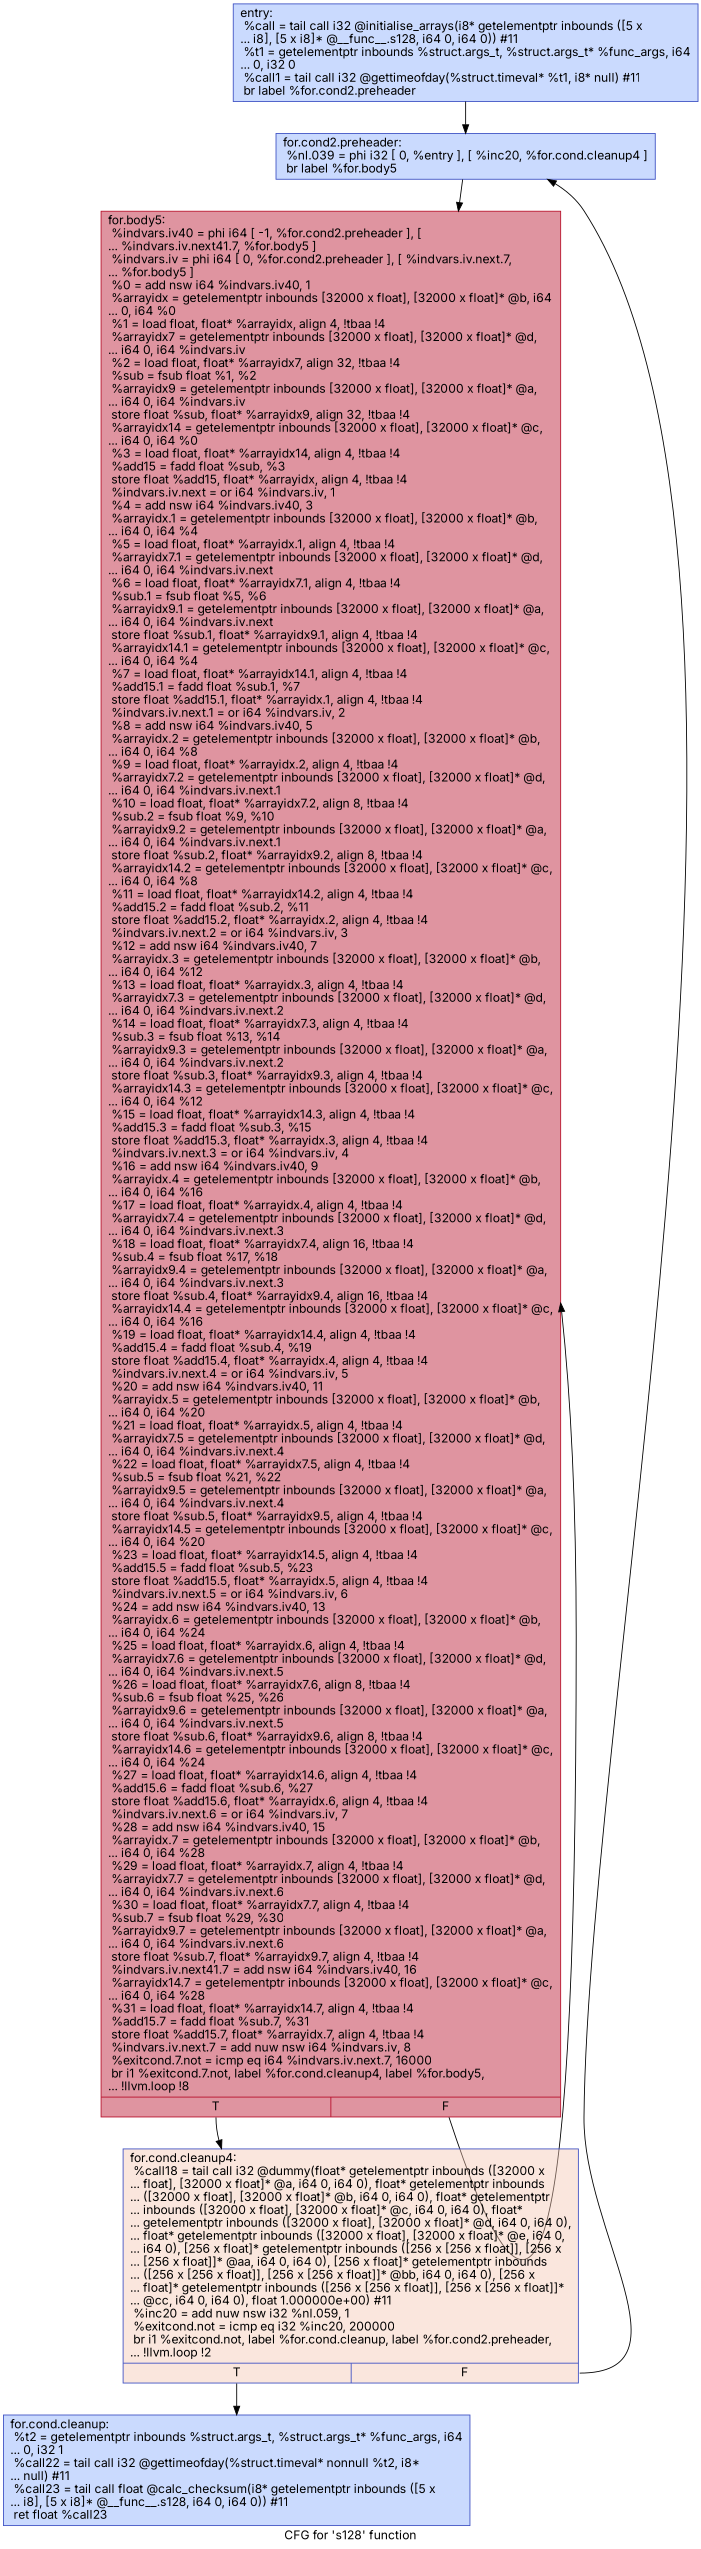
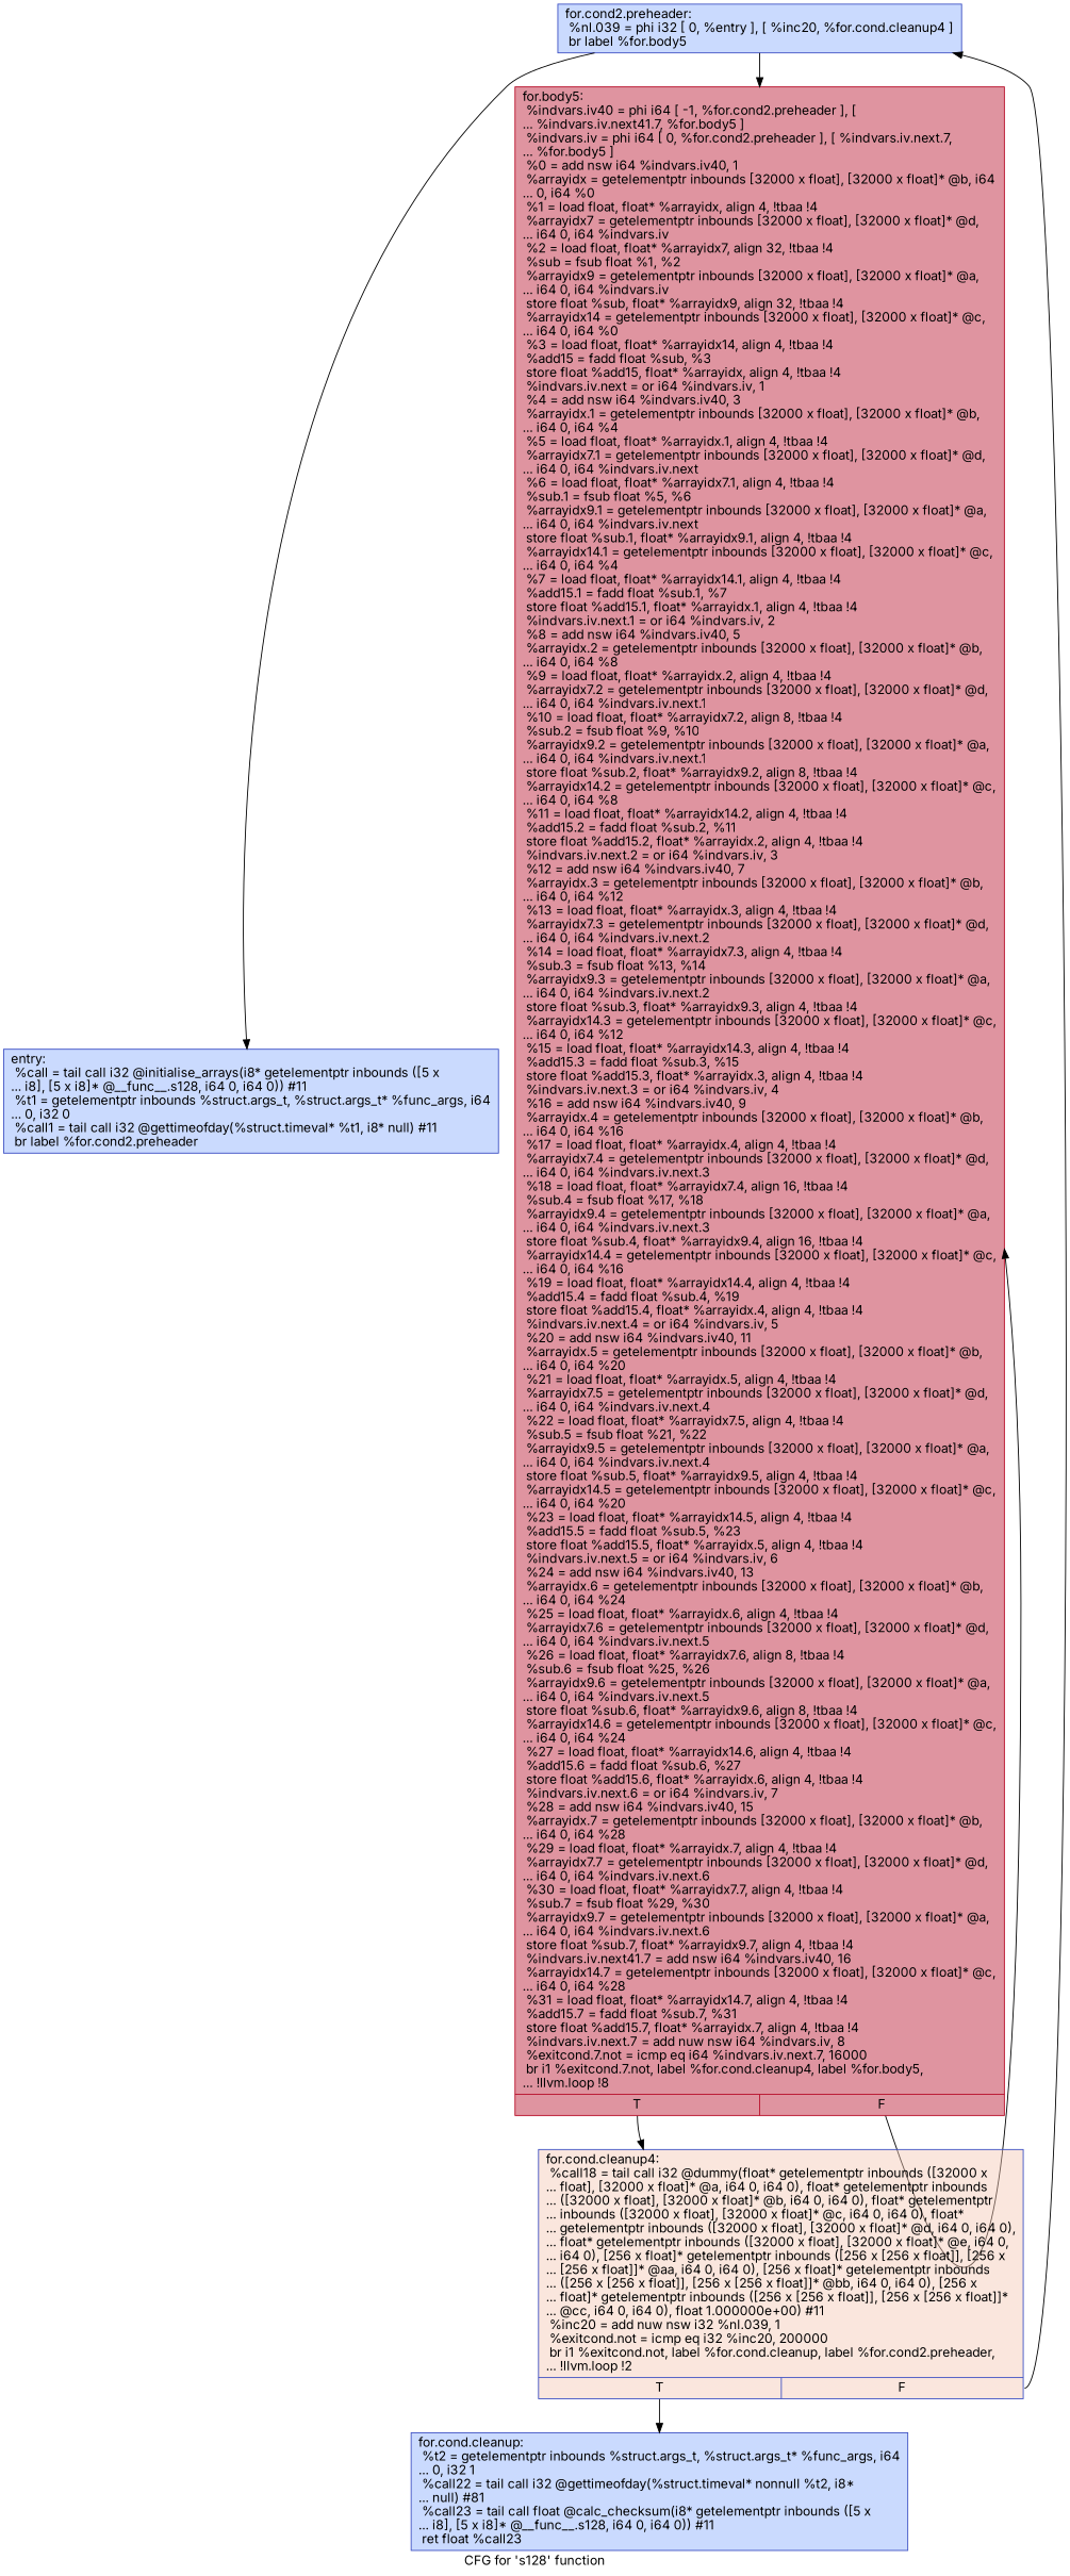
  digraph {
    fontname=Inter
    label="CFG for 's128' function"
    node [color="#3d50c3ff" fillcolor="#88abfd70" fontname=Inter shape=record style=filled]
    edge [fontname=Inter]
    n1 [label="{entry:\l  %call = tail call i32 @initialise_arrays(i8* getelementptr inbounds ([5 x\l... i8], [5 x i8]* @__func__.s128, i64 0, i64 0)) #11\l  %t1 = getelementptr inbounds %struct.args_t, %struct.args_t* %func_args, i64\l... 0, i32 0\l  %call1 = tail call i32 @gettimeofday(%struct.timeval* %t1, i8* null) #11\l  br label %for.cond2.preheader\l}"]
    n2 [label="{for.cond2.preheader:                              \l  %nl.039 = phi i32 [ 0, %entry ], [ %inc20, %for.cond.cleanup4 ]\l  br label %for.body5\l}"]
    n3 [color="#b70d28ff" fillcolor="#b70d2870" label="{for.body5:                                        \l  %indvars.iv40 = phi i64 [ -1, %for.cond2.preheader ], [\l... %indvars.iv.next41.7, %for.body5 ]\l  %indvars.iv = phi i64 [ 0, %for.cond2.preheader ], [ %indvars.iv.next.7,\l... %for.body5 ]\l  %0 = add nsw i64 %indvars.iv40, 1\l  %arrayidx = getelementptr inbounds [32000 x float], [32000 x float]* @b, i64\l... 0, i64 %0\l  %1 = load float, float* %arrayidx, align 4, !tbaa !4\l  %arrayidx7 = getelementptr inbounds [32000 x float], [32000 x float]* @d,\l... i64 0, i64 %indvars.iv\l  %2 = load float, float* %arrayidx7, align 32, !tbaa !4\l  %sub = fsub float %1, %2\l  %arrayidx9 = getelementptr inbounds [32000 x float], [32000 x float]* @a,\l... i64 0, i64 %indvars.iv\l  store float %sub, float* %arrayidx9, align 32, !tbaa !4\l  %arrayidx14 = getelementptr inbounds [32000 x float], [32000 x float]* @c,\l... i64 0, i64 %0\l  %3 = load float, float* %arrayidx14, align 4, !tbaa !4\l  %add15 = fadd float %sub, %3\l  store float %add15, float* %arrayidx, align 4, !tbaa !4\l  %indvars.iv.next = or i64 %indvars.iv, 1\l  %4 = add nsw i64 %indvars.iv40, 3\l  %arrayidx.1 = getelementptr inbounds [32000 x float], [32000 x float]* @b,\l... i64 0, i64 %4\l  %5 = load float, float* %arrayidx.1, align 4, !tbaa !4\l  %arrayidx7.1 = getelementptr inbounds [32000 x float], [32000 x float]* @d,\l... i64 0, i64 %indvars.iv.next\l  %6 = load float, float* %arrayidx7.1, align 4, !tbaa !4\l  %sub.1 = fsub float %5, %6\l  %arrayidx9.1 = getelementptr inbounds [32000 x float], [32000 x float]* @a,\l... i64 0, i64 %indvars.iv.next\l  store float %sub.1, float* %arrayidx9.1, align 4, !tbaa !4\l  %arrayidx14.1 = getelementptr inbounds [32000 x float], [32000 x float]* @c,\l... i64 0, i64 %4\l  %7 = load float, float* %arrayidx14.1, align 4, !tbaa !4\l  %add15.1 = fadd float %sub.1, %7\l  store float %add15.1, float* %arrayidx.1, align 4, !tbaa !4\l  %indvars.iv.next.1 = or i64 %indvars.iv, 2\l  %8 = add nsw i64 %indvars.iv40, 5\l  %arrayidx.2 = getelementptr inbounds [32000 x float], [32000 x float]* @b,\l... i64 0, i64 %8\l  %9 = load float, float* %arrayidx.2, align 4, !tbaa !4\l  %arrayidx7.2 = getelementptr inbounds [32000 x float], [32000 x float]* @d,\l... i64 0, i64 %indvars.iv.next.1\l  %10 = load float, float* %arrayidx7.2, align 8, !tbaa !4\l  %sub.2 = fsub float %9, %10\l  %arrayidx9.2 = getelementptr inbounds [32000 x float], [32000 x float]* @a,\l... i64 0, i64 %indvars.iv.next.1\l  store float %sub.2, float* %arrayidx9.2, align 8, !tbaa !4\l  %arrayidx14.2 = getelementptr inbounds [32000 x float], [32000 x float]* @c,\l... i64 0, i64 %8\l  %11 = load float, float* %arrayidx14.2, align 4, !tbaa !4\l  %add15.2 = fadd float %sub.2, %11\l  store float %add15.2, float* %arrayidx.2, align 4, !tbaa !4\l  %indvars.iv.next.2 = or i64 %indvars.iv, 3\l  %12 = add nsw i64 %indvars.iv40, 7\l  %arrayidx.3 = getelementptr inbounds [32000 x float], [32000 x float]* @b,\l... i64 0, i64 %12\l  %13 = load float, float* %arrayidx.3, align 4, !tbaa !4\l  %arrayidx7.3 = getelementptr inbounds [32000 x float], [32000 x float]* @d,\l... i64 0, i64 %indvars.iv.next.2\l  %14 = load float, float* %arrayidx7.3, align 4, !tbaa !4\l  %sub.3 = fsub float %13, %14\l  %arrayidx9.3 = getelementptr inbounds [32000 x float], [32000 x float]* @a,\l... i64 0, i64 %indvars.iv.next.2\l  store float %sub.3, float* %arrayidx9.3, align 4, !tbaa !4\l  %arrayidx14.3 = getelementptr inbounds [32000 x float], [32000 x float]* @c,\l... i64 0, i64 %12\l  %15 = load float, float* %arrayidx14.3, align 4, !tbaa !4\l  %add15.3 = fadd float %sub.3, %15\l  store float %add15.3, float* %arrayidx.3, align 4, !tbaa !4\l  %indvars.iv.next.3 = or i64 %indvars.iv, 4\l  %16 = add nsw i64 %indvars.iv40, 9\l  %arrayidx.4 = getelementptr inbounds [32000 x float], [32000 x float]* @b,\l... i64 0, i64 %16\l  %17 = load float, float* %arrayidx.4, align 4, !tbaa !4\l  %arrayidx7.4 = getelementptr inbounds [32000 x float], [32000 x float]* @d,\l... i64 0, i64 %indvars.iv.next.3\l  %18 = load float, float* %arrayidx7.4, align 16, !tbaa !4\l  %sub.4 = fsub float %17, %18\l  %arrayidx9.4 = getelementptr inbounds [32000 x float], [32000 x float]* @a,\l... i64 0, i64 %indvars.iv.next.3\l  store float %sub.4, float* %arrayidx9.4, align 16, !tbaa !4\l  %arrayidx14.4 = getelementptr inbounds [32000 x float], [32000 x float]* @c,\l... i64 0, i64 %16\l  %19 = load float, float* %arrayidx14.4, align 4, !tbaa !4\l  %add15.4 = fadd float %sub.4, %19\l  store float %add15.4, float* %arrayidx.4, align 4, !tbaa !4\l  %indvars.iv.next.4 = or i64 %indvars.iv, 5\l  %20 = add nsw i64 %indvars.iv40, 11\l  %arrayidx.5 = getelementptr inbounds [32000 x float], [32000 x float]* @b,\l... i64 0, i64 %20\l  %21 = load float, float* %arrayidx.5, align 4, !tbaa !4\l  %arrayidx7.5 = getelementptr inbounds [32000 x float], [32000 x float]* @d,\l... i64 0, i64 %indvars.iv.next.4\l  %22 = load float, float* %arrayidx7.5, align 4, !tbaa !4\l  %sub.5 = fsub float %21, %22\l  %arrayidx9.5 = getelementptr inbounds [32000 x float], [32000 x float]* @a,\l... i64 0, i64 %indvars.iv.next.4\l  store float %sub.5, float* %arrayidx9.5, align 4, !tbaa !4\l  %arrayidx14.5 = getelementptr inbounds [32000 x float], [32000 x float]* @c,\l... i64 0, i64 %20\l  %23 = load float, float* %arrayidx14.5, align 4, !tbaa !4\l  %add15.5 = fadd float %sub.5, %23\l  store float %add15.5, float* %arrayidx.5, align 4, !tbaa !4\l  %indvars.iv.next.5 = or i64 %indvars.iv, 6\l  %24 = add nsw i64 %indvars.iv40, 13\l  %arrayidx.6 = getelementptr inbounds [32000 x float], [32000 x float]* @b,\l... i64 0, i64 %24\l  %25 = load float, float* %arrayidx.6, align 4, !tbaa !4\l  %arrayidx7.6 = getelementptr inbounds [32000 x float], [32000 x float]* @d,\l... i64 0, i64 %indvars.iv.next.5\l  %26 = load float, float* %arrayidx7.6, align 8, !tbaa !4\l  %sub.6 = fsub float %25, %26\l  %arrayidx9.6 = getelementptr inbounds [32000 x float], [32000 x float]* @a,\l... i64 0, i64 %indvars.iv.next.5\l  store float %sub.6, float* %arrayidx9.6, align 8, !tbaa !4\l  %arrayidx14.6 = getelementptr inbounds [32000 x float], [32000 x float]* @c,\l... i64 0, i64 %24\l  %27 = load float, float* %arrayidx14.6, align 4, !tbaa !4\l  %add15.6 = fadd float %sub.6, %27\l  store float %add15.6, float* %arrayidx.6, align 4, !tbaa !4\l  %indvars.iv.next.6 = or i64 %indvars.iv, 7\l  %28 = add nsw i64 %indvars.iv40, 15\l  %arrayidx.7 = getelementptr inbounds [32000 x float], [32000 x float]* @b,\l... i64 0, i64 %28\l  %29 = load float, float* %arrayidx.7, align 4, !tbaa !4\l  %arrayidx7.7 = getelementptr inbounds [32000 x float], [32000 x float]* @d,\l... i64 0, i64 %indvars.iv.next.6\l  %30 = load float, float* %arrayidx7.7, align 4, !tbaa !4\l  %sub.7 = fsub float %29, %30\l  %arrayidx9.7 = getelementptr inbounds [32000 x float], [32000 x float]* @a,\l... i64 0, i64 %indvars.iv.next.6\l  store float %sub.7, float* %arrayidx9.7, align 4, !tbaa !4\l  %indvars.iv.next41.7 = add nsw i64 %indvars.iv40, 16\l  %arrayidx14.7 = getelementptr inbounds [32000 x float], [32000 x float]* @c,\l... i64 0, i64 %28\l  %31 = load float, float* %arrayidx14.7, align 4, !tbaa !4\l  %add15.7 = fadd float %sub.7, %31\l  store float %add15.7, float* %arrayidx.7, align 4, !tbaa !4\l  %indvars.iv.next.7 = add nuw nsw i64 %indvars.iv, 8\l  %exitcond.7.not = icmp eq i64 %indvars.iv.next.7, 16000\l  br i1 %exitcond.7.not, label %for.cond.cleanup4, label %for.body5,\l... !llvm.loop !8\l|{<s0>T|<s1>F}}"]
-   n4 [fillcolor="#f3c7b170" label="{for.cond.cleanup4:                                \l  %call18 = tail call i32 @dummy(float* getelementptr inbounds ([32000 x\l... float], [32000 x float]* @a, i64 0, i64 0), float* getelementptr inbounds\l... ([32000 x float], [32000 x float]* @b, i64 0, i64 0), float* getelementptr\l... inbounds ([32000 x float], [32000 x float]* @c, i64 0, i64 0), float*\l... getelementptr inbounds ([32000 x float], [32000 x float]* @d, i64 0, i64 0),\l... float* getelementptr inbounds ([32000 x float], [32000 x float]* @e, i64 0,\l... i64 0), [256 x float]* getelementptr inbounds ([256 x [256 x float]], [256 x\l... [256 x float]]* @aa, i64 0, i64 0), [256 x float]* getelementptr inbounds\l... ([256 x [256 x float]], [256 x [256 x float]]* @bb, i64 0, i64 0), [256 x\l... float]* getelementptr inbounds ([256 x [256 x float]], [256 x [256 x float]]*\l... @cc, i64 0, i64 0), float 1.000000e+00) #11\l  %inc20 = add nuw nsw i32 %nl.059, 1\l  %exitcond.not = icmp eq i32 %inc20, 200000\l  br i1 %exitcond.not, label %for.cond.cleanup, label %for.cond2.preheader,\l... !llvm.loop !2\l|{<s0>T|<s1>F}}"]
-   n5 [label="{for.cond.cleanup:                                 \l  %t2 = getelementptr inbounds %struct.args_t, %struct.args_t* %func_args, i64\l... 0, i32 1\l  %call22 = tail call i32 @gettimeofday(%struct.timeval* nonnull %t2, i8*\l... null) #11\l  %call23 = tail call float @calc_checksum(i8* getelementptr inbounds ([5 x\l... i8], [5 x i8]* @__func__.s128, i64 0, i64 0)) #11\l  ret float %call23\l}"]
-   n1 -> n2
+   n4 [fillcolor="#f3c7b170" label="{for.cond.cleanup4:                                \l  %call18 = tail call i32 @dummy(float* getelementptr inbounds ([32000 x\l... float], [32000 x float]* @a, i64 0, i64 0), float* getelementptr inbounds\l... ([32000 x float], [32000 x float]* @b, i64 0, i64 0), float* getelementptr\l... inbounds ([32000 x float], [32000 x float]* @c, i64 0, i64 0), float*\l... getelementptr inbounds ([32000 x float], [32000 x float]* @d, i64 0, i64 0),\l... float* getelementptr inbounds ([32000 x float], [32000 x float]* @e, i64 0,\l... i64 0), [256 x float]* getelementptr inbounds ([256 x [256 x float]], [256 x\l... [256 x float]]* @aa, i64 0, i64 0), [256 x float]* getelementptr inbounds\l... ([256 x [256 x float]], [256 x [256 x float]]* @bb, i64 0, i64 0), [256 x\l... float]* getelementptr inbounds ([256 x [256 x float]], [256 x [256 x float]]*\l... @cc, i64 0, i64 0), float 1.000000e+00) #11\l  %inc20 = add nuw nsw i32 %nl.039, 1\l  %exitcond.not = icmp eq i32 %inc20, 200000\l  br i1 %exitcond.not, label %for.cond.cleanup, label %for.cond2.preheader,\l... !llvm.loop !2\l|{<s0>T|<s1>F}}"]
+   n5 [label="{for.cond.cleanup:                                 \l  %t2 = getelementptr inbounds %struct.args_t, %struct.args_t* %func_args, i64\l... 0, i32 1\l  %call22 = tail call i32 @gettimeofday(%struct.timeval* nonnull %t2, i8*\l... null) #81\l  %call23 = tail call float @calc_checksum(i8* getelementptr inbounds ([5 x\l... i8], [5 x i8]* @__func__.s128, i64 0, i64 0)) #11\l  ret float %call23\l}"]
+   n2 -> n1
    n2 -> n3
    n3 -> n3 [tailport=s1]
    n3 -> n4 [tailport=s0]
    n4 -> n2 [tailport=s1]
    n4 -> n5 [tailport=s0]
  }
